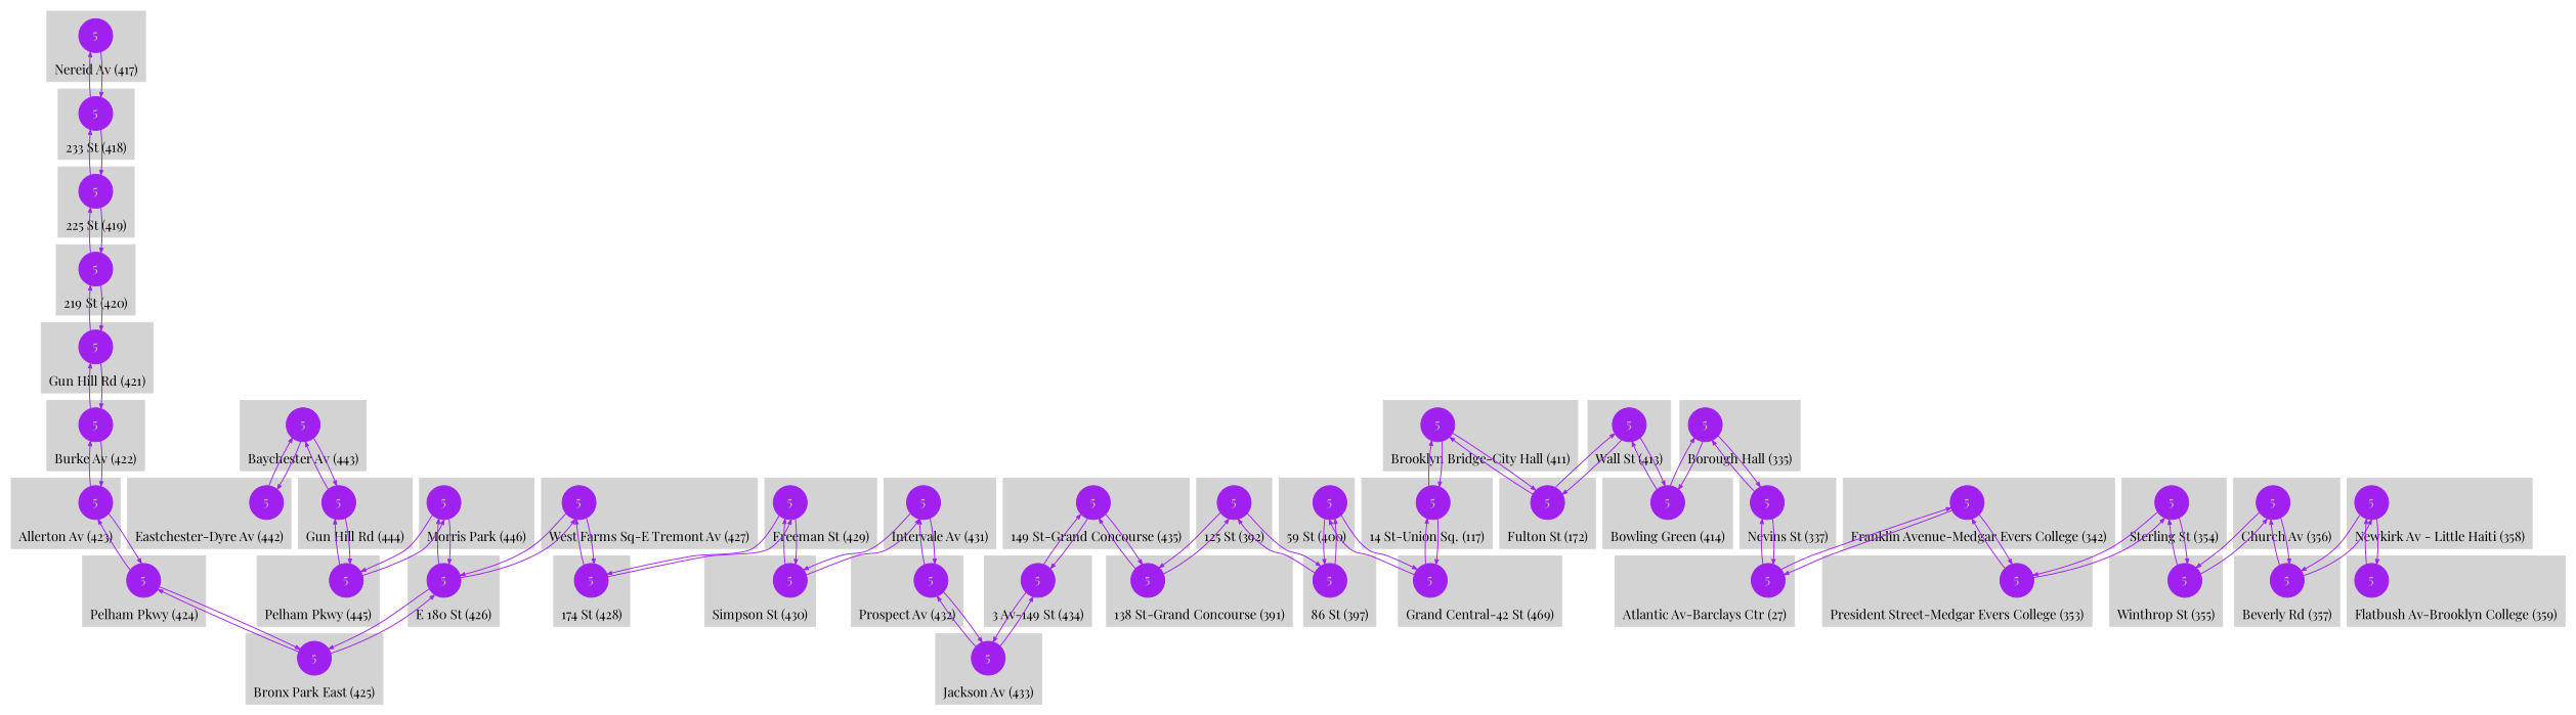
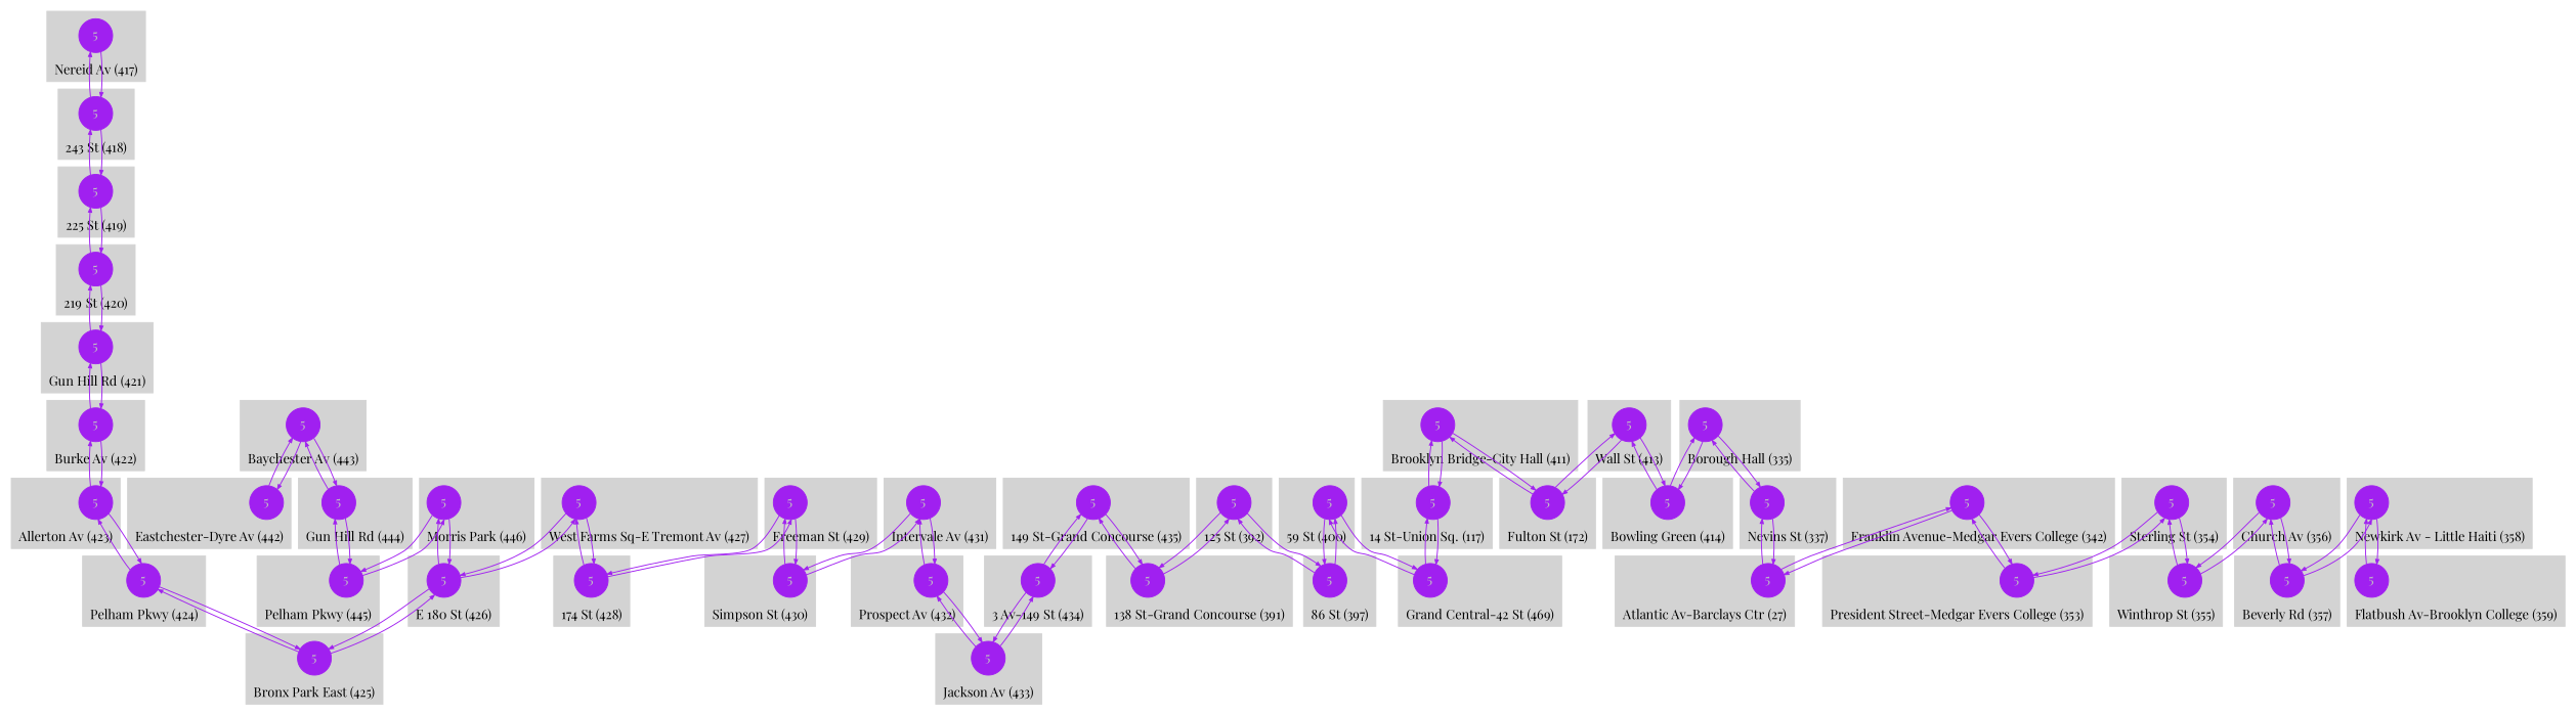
  digraph {
    fontname="Playfair Display"
    node [color=purple fillcolor=purple fontcolor=gray fontname="Playfair Display" labelloc=c penwidth=1 shape=circle style=filled]
    edge [arrowsize=0.5 color=purple fontcolor=purple fontname="Playfair Display" fontsize=8 penwidth=1]
    n1 [label=5]
    n2 [label=5]
    n3 [label=5]
    n4 [label=5]
    n5 [label=5]
    n6 [label=5]
    n7 [label=5]
    n8 [label=5]
    n9 [label=5]
    n10 [label=5]
    n11 [label=5]
    n12 [label=5]
    n13 [label=5]
    n14 [label=5]
    n15 [label=5]
    n16 [label=5]
    n17 [label=5]
    n18 [label=5]
    n19 [label=5]
    n20 [label=5]
    n21 [label=5]
    n22 [label=5]
    n23 [label=5]
    n24 [label=5]
    n25 [label=5]
    n26 [label=5]
    n27 [label=5]
    n28 [label=5]
    n29 [label=5]
    n30 [label=5]
    n31 [label=5]
    n32 [label=5]
    n33 [label=5]
    n34 [label=5]
    n35 [label=5]
    n36 [label=5]
    n37 [label=5]
    n38 [label=5]
    n39 [label=5]
    n40 [label=5]
    n41 [label=5]
    n42 [label=5]
    n43 [label=5]
    n44 [label=5]
    n45 [label=5]
    subgraph cluster_1 {
      color=lightgrey
      label="Baychester Av (443)"
      labelloc=b
      style=filled
      n1
    }
    subgraph cluster_2 {
      color=lightgrey
      label="Eastchester-Dyre Av (442)"
      labelloc=b
      style=filled
      n2
    }
    subgraph cluster_3 {
      color=lightgrey
      label="Gun Hill Rd (444)"
      labelloc=b
      style=filled
      n3
    }
    subgraph cluster_4 {
      color=lightgrey
      label="Pelham Pkwy (445)"
      labelloc=b
      style=filled
      n4
    }
    subgraph cluster_5 {
      color=lightgrey
      label="Morris Park (446)"
      labelloc=b
      style=filled
      n5
    }
    subgraph cluster_6 {
      color=lightgrey
      label="Borough Hall (335)"
      labelloc=b
      style=filled
      n6
    }
    subgraph cluster_7 {
      color=lightgrey
      label="Nevins St (337)"
      labelloc=b
      style=filled
      n7
    }
    subgraph cluster_8 {
      color=lightgrey
      label="Franklin Avenue-Medgar Evers College (342)"
      labelloc=b
      style=filled
      n8
    }
    subgraph cluster_9 {
      color=lightgrey
      label="149 St-Grand Concourse (435)"
      labelloc=b
      style=filled
      n9
    }
    subgraph cluster_10 {
      color=lightgrey
      label="President Street-Medgar Evers College (353)"
      labelloc=b
      style=filled
      n10
    }
    subgraph cluster_11 {
      color=lightgrey
      label="Sterling St (354)"
      labelloc=b
      style=filled
      n11
    }
    subgraph cluster_12 {
      color=lightgrey
      label="Winthrop St (355)"
      labelloc=b
      style=filled
      n12
    }
    subgraph cluster_13 {
      color=lightgrey
      label="Church Av (356)"
      labelloc=b
      style=filled
      n13
    }
    subgraph cluster_14 {
      color=lightgrey
      label="Beverly Rd (357)"
      labelloc=b
      style=filled
      n14
    }
    subgraph cluster_15 {
      color=lightgrey
      label="Newkirk Av - Little Haiti (358)"
      labelloc=b
      style=filled
      n15
    }
    subgraph cluster_16 {
      color=lightgrey
      label="Flatbush Av-Brooklyn College (359)"
      labelloc=b
      style=filled
      n16
    }
    subgraph cluster_17 {
      color=lightgrey
      label="Nereid Av (417)"
      labelloc=b
      style=filled
      n17
    }
    subgraph cluster_18 {
      color=lightgrey
-     label="233 St (418)"
+     label="243 St (418)"
      labelloc=b
      style=filled
      n18
    }
    subgraph cluster_19 {
      color=lightgrey
      label="225 St (419)"
      labelloc=b
      style=filled
      n19
    }
    subgraph cluster_20 {
      color=lightgrey
      label="219 St (420)"
      labelloc=b
      style=filled
      n20
    }
    subgraph cluster_21 {
      color=lightgrey
      label="Gun Hill Rd (421)"
      labelloc=b
      style=filled
      n21
    }
    subgraph cluster_22 {
      color=lightgrey
      label="Burke Av (422)"
      labelloc=b
      style=filled
      n22
    }
    subgraph cluster_23 {
      color=lightgrey
      label="Allerton Av (423)"
      labelloc=b
      style=filled
      n23
    }
    subgraph cluster_24 {
      color=lightgrey
      label="Pelham Pkwy (424)"
      labelloc=b
      style=filled
      n24
    }
    subgraph cluster_25 {
      color=lightgrey
      label="Bronx Park East (425)"
      labelloc=b
      style=filled
      n25
    }
    subgraph cluster_26 {
      color=lightgrey
      label="E 180 St (426)"
      labelloc=b
      style=filled
      n26
    }
    subgraph cluster_27 {
      color=lightgrey
      label="West Farms Sq-E Tremont Av (427)"
      labelloc=b
      style=filled
      n27
    }
    subgraph cluster_28 {
      color=lightgrey
      label="174 St (428)"
      labelloc=b
      style=filled
      n28
    }
    subgraph cluster_29 {
      color=lightgrey
      label="Freeman St (429)"
      labelloc=b
      style=filled
      n29
    }
    subgraph cluster_30 {
      color=lightgrey
      label="Simpson St (430)"
      labelloc=b
      style=filled
      n30
    }
    subgraph cluster_31 {
      color=lightgrey
      label="Intervale Av (431)"
      labelloc=b
      style=filled
      n31
    }
    subgraph cluster_32 {
      color=lightgrey
      label="Prospect Av (432)"
      labelloc=b
      style=filled
      n32
    }
    subgraph cluster_33 {
      color=lightgrey
      label="Jackson Av (433)"
      labelloc=b
      style=filled
      n33
    }
    subgraph cluster_34 {
      color=lightgrey
      label="3 Av-149 St (434)"
      labelloc=b
      style=filled
      n34
    }
    subgraph cluster_35 {
      color=lightgrey
      label="138 St-Grand Concourse (391)"
      labelloc=b
      style=filled
      n35
    }
    subgraph cluster_36 {
      color=lightgrey
      label="Wall St (413)"
      labelloc=b
      style=filled
      n36
    }
    subgraph cluster_37 {
      color=lightgrey
      label="Bowling Green (414)"
      labelloc=b
      style=filled
      n37
    }
    subgraph cluster_38 {
      color=lightgrey
      label="125 St (392)"
      labelloc=b
      style=filled
      n38
    }
    subgraph cluster_39 {
      color=lightgrey
      label="86 St (397)"
      labelloc=b
      style=filled
      n39
    }
    subgraph cluster_40 {
      color=lightgrey
      label="59 St (400)"
      labelloc=b
      style=filled
      n40
    }
    subgraph cluster_41 {
      color=lightgrey
      label="Brooklyn Bridge-City Hall (411)"
      labelloc=b
      style=filled
      n41
    }
    subgraph cluster_42 {
      color=lightgrey
      label="Fulton St (172)"
      labelloc=b
      style=filled
      n42
    }
    subgraph cluster_43 {
      color=lightgrey
      label="Atlantic Av-Barclays Ctr (27)"
      labelloc=b
      style=filled
      n43
    }
    subgraph cluster_44 {
      color=lightgrey
      label="14 St-Union Sq. (117)"
      labelloc=b
      style=filled
      n44
    }
    subgraph cluster_45 {
      color=lightgrey
      label="Grand Central-42 St (469)"
      labelloc=b
      style=filled
      n45
    }
    n1 -> n2
    n1 -> n3
    n2 -> n1
    n3 -> n1
    n3 -> n4
    n4 -> n3
    n4 -> n5
    n5 -> n4
    n5 -> n26
    n6 -> n7
    n6 -> n37
    n7 -> n6
    n7 -> n43
    n8 -> n10
    n8 -> n43
    n9 -> n34
    n9 -> n35
    n10 -> n8
    n10 -> n11
    n11 -> n10
    n11 -> n12
    n12 -> n11
    n12 -> n13
    n13 -> n12
    n13 -> n14
    n14 -> n13
    n14 -> n15
    n15 -> n14
    n15 -> n16
    n16 -> n15
    n17 -> n18
    n18 -> n17
    n18 -> n19
    n19 -> n18
    n19 -> n20
    n20 -> n19
    n20 -> n21
    n21 -> n20
    n21 -> n22
    n22 -> n21
    n22 -> n23
    n23 -> n22
    n23 -> n24
    n24 -> n23
    n24 -> n25
    n25 -> n24
    n25 -> n26
    n26 -> n5
    n26 -> n25
    n26 -> n27
    n27 -> n26
    n27 -> n28
    n28 -> n27
    n28 -> n29
    n29 -> n28
    n29 -> n30
    n30 -> n29
    n30 -> n31
    n31 -> n30
    n31 -> n32
    n32 -> n31
    n32 -> n33
    n33 -> n32
    n33 -> n34
    n34 -> n9
    n34 -> n33
    n35 -> n9
    n35 -> n38
    n36 -> n37
    n36 -> n42
    n37 -> n6
    n37 -> n36
    n38 -> n35
    n38 -> n39
    n39 -> n38
    n39 -> n40
    n40 -> n39
    n40 -> n45
    n41 -> n42
    n41 -> n44
    n42 -> n36
    n42 -> n41
    n43 -> n7
    n43 -> n8
    n44 -> n41
    n44 -> n45
    n45 -> n40
    n45 -> n44
  }
